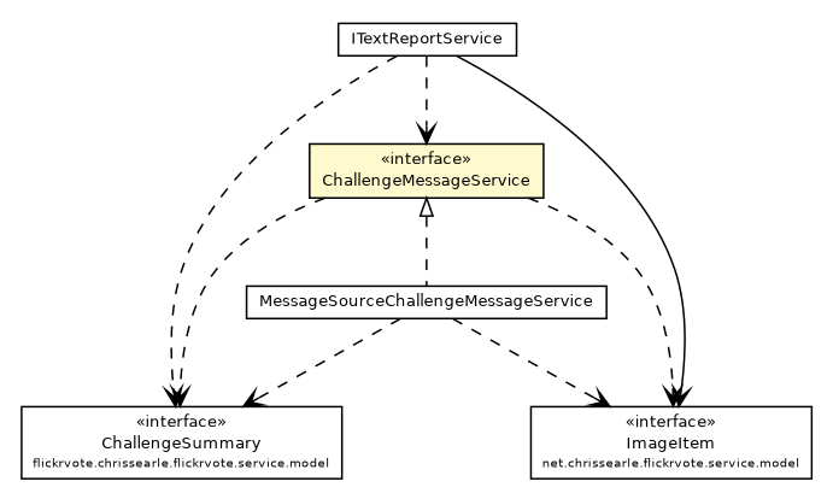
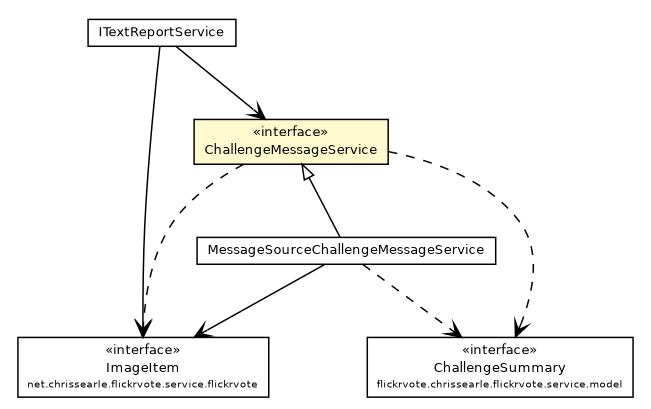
  digraph {
    node [fontcolor=black fontname=Helvetica fontsize=9.0 shape=plaintext]
    edge [arrowhead=open color=black fontcolor=black fontname=Helvetica fontsize=10.0 headport=p labelfontname=Helvetica labelfontsize=10 style=dashed tailport=p]
    n1 [label=<<table border="0" cellborder="1" cellspacing="0" cellpadding="2" port="p" href="./MessageSourceChallengeMessageService.html"> 		<tr><td><table border="0" cellspacing="0" cellpadding="1"> 			<tr><td> MessageSourceChallengeMessageService </td></tr> 		</table></td></tr> 		</table>>]
-   n2 [label=<<table border="0" cellborder="1" cellspacing="0" cellpadding="2" port="p" href="./model/ImageItem.html"> 		<tr><td><table border="0" cellspacing="0" cellpadding="1"> 			<tr><td> &laquo;interface&raquo; </td></tr> 			<tr><td> ImageItem </td></tr> 			<tr><td><font point-size="7.0"> net.chrissearle.flickrvote.service.model </font></td></tr> 		</table></td></tr> 		</table>>]
+   n2 [label=<<table border="0" cellborder="1" cellspacing="0" cellpadding="2" port="p" href="./model/ImageItem.html"> 		<tr><td><table border="0" cellspacing="0" cellpadding="1"> 			<tr><td> &laquo;interface&raquo; </td></tr> 			<tr><td> ImageItem </td></tr> 			<tr><td><font point-size="7.0"> net.chrissearle.flickrvote.service.flickrvote </font></td></tr> 		</table></td></tr> 		</table>>]
    n3 [label=<<table border="0" cellborder="1" cellspacing="0" cellpadding="2" port="p" href="./model/ChallengeSummary.html"> 		<tr><td><table border="0" cellspacing="0" cellpadding="1"> 			<tr><td> &laquo;interface&raquo; </td></tr> 			<tr><td> ChallengeSummary </td></tr> 			<tr><td><font point-size="7.0"> flickrvote.chrissearle.flickrvote.service.model </font></td></tr> 		</table></td></tr> 		</table>>]
    n4 [label=<<table border="0" cellborder="1" cellspacing="0" cellpadding="2" port="p" href="./ITextReportService.html"> 		<tr><td><table border="0" cellspacing="0" cellpadding="1"> 			<tr><td> ITextReportService </td></tr> 		</table></td></tr> 		</table>>]
    n5 [label=<<table border="0" cellborder="1" cellspacing="0" cellpadding="2" port="p" bgcolor="lemonChiffon" href="./ChallengeMessageService.html"> 		<tr><td><table border="0" cellspacing="0" cellpadding="1"> 			<tr><td> &laquo;interface&raquo; </td></tr> 			<tr><td> ChallengeMessageService </td></tr> 		</table></td></tr> 		</table>>]
-   n1 -> n2
+   n1 -> n2 [style=solid]
    n1 -> n3
    n4 -> n2 [style=solid]
-   n4 -> n3
-   n4 -> n5
-   n5 -> n1 [arrowtail=empty dir=back fontsize=10 arrowhead="" color="" fontcolor=""]
+   n4 -> n5 [style=""]
+   n5 -> n1 [arrowtail=empty dir=back fontsize=10 style=solid arrowhead="" color="" fontcolor=""]
    n5 -> n2
    n5 -> n3
  }
